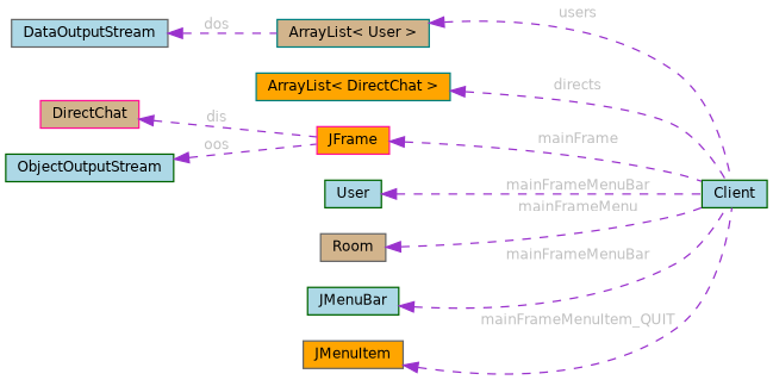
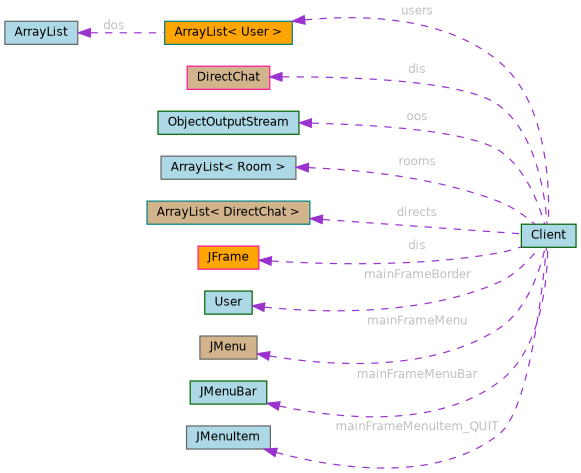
  digraph {
    rankdir=LR
    node [color=darkgreen fillcolor=lightblue fontname=Helvetica fontsize=10 shape=box style=filled]
    edge [color=darkorchid3 dir=back fontcolor=grey fontname=Helvetica fontsize=10 labelfontname=Helvetica labelfontsize=10 style=dashed]
    n1 [fontcolor=black height=0.2 label=Client width=0.4]
-   n2 [color=gray40 height=0.2 label=DataOutputStream width=0.4]
-   n3 [color=teal fillcolor=tan height=0.2 label="ArrayList\< User \>" width=0.4]
+   n2 [color=gray40 height=0.2 label=ArrayList width=0.4]
+   n3 [color=teal fillcolor=orange height=0.2 label="ArrayList\< User \>" width=0.4]
    n4 [color=deeppink fillcolor=tan height=0.2 label=DirectChat width=0.4]
    n5 [height=0.2 label=ObjectOutputStream width=0.4]
-   n7 [color=teal fillcolor=orange height=0.2 label="ArrayList\< DirectChat \>" width=0.4]
+   n6 [color=gray40 height=0.2 label="ArrayList\< Room \>" width=0.4]
+   n7 [color=teal fillcolor=tan height=0.2 label="ArrayList\< DirectChat \>" width=0.4]
    n8 [color=deeppink fillcolor=orange height=0.2 label=JFrame width=0.4]
    n9 [height=0.2 label=User width=0.4]
-   n10 [color=gray40 fillcolor=tan height=0.2 label=Room width=0.4]
+   n10 [color=gray40 fillcolor=tan height=0.2 label=JMenu width=0.4]
    n11 [height=0.2 label=JMenuBar width=0.4]
-   n12 [color=gray40 fillcolor=orange height=0.2 label=JMenuItem width=0.4]
+   n12 [color=gray40 height=0.2 label=JMenuItem width=0.4]
    n2 -> n3 [label=" dos"]
    n3 -> n1 [label=" users"]
-   n4 -> n8 [label=" dis"]
-   n5 -> n8 [label=" oos"]
+   n4 -> n1 [label=" dis"]
+   n5 -> n1 [label=" oos"]
+   n6 -> n1 [label=" rooms"]
    n7 -> n1 [label=" directs"]
-   n8 -> n1 [label=" mainFrame"]
-   n9 -> n1 [label=" mainFrameMenuBar"]
+   n8 -> n1 [label=" dis"]
+   n9 -> n1 [label=" mainFrameBorder"]
    n10 -> n1 [label=" mainFrameMenu"]
    n11 -> n1 [label=" mainFrameMenuBar"]
    n12 -> n1 [label=" mainFrameMenuItem_QUIT"]
  }
